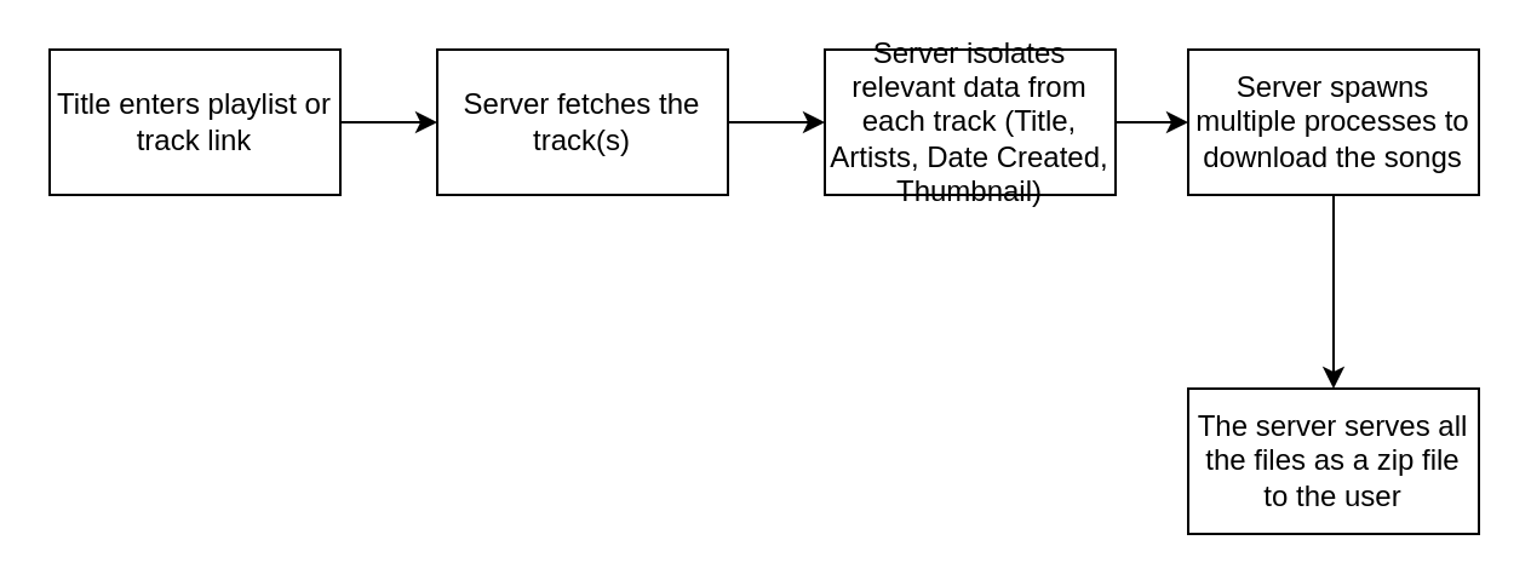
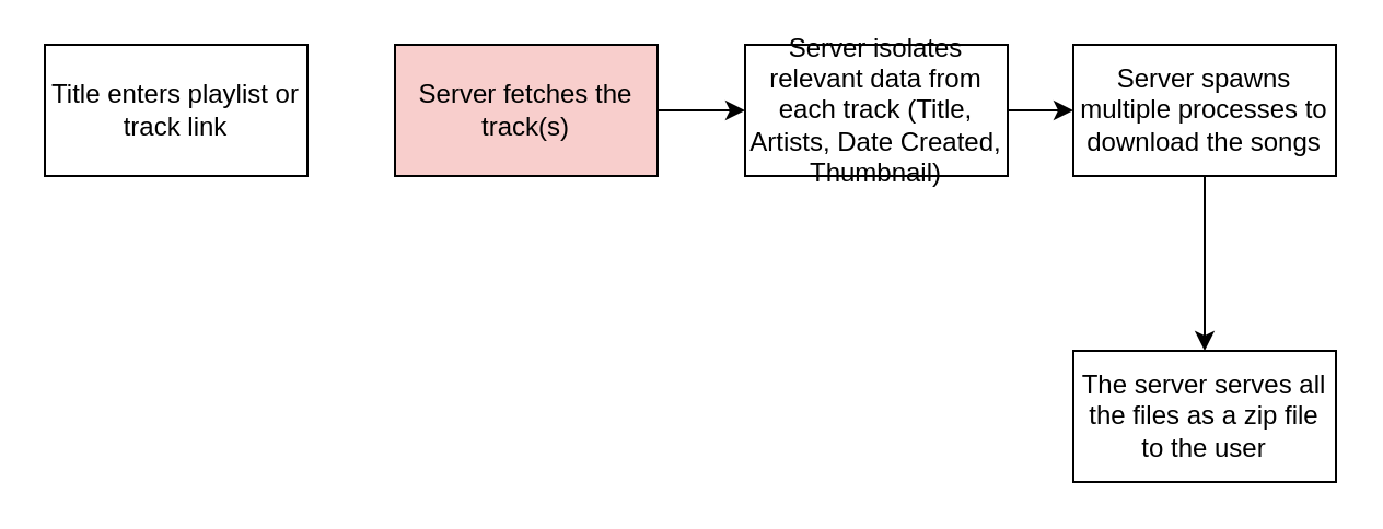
  <mxCell id="0" />
  <mxCell id="1" parent="0" />
- <mxCell id="2" value="" style="edgeStyle=none;html=1;" edge="1" parent="1" source="3" target="5"><mxGeometry relative="1" as="geometry" /></mxCell>
  <mxCell id="3" value="Title enters playlist or track link" style="rounded=0;whiteSpace=wrap;html=1;" vertex="1" parent="1"><mxGeometry x="20" y="20" width="120" height="60" as="geometry" /></mxCell>
  <mxCell id="4" value="" style="edgeStyle=none;html=1;" edge="1" parent="1" source="5" target="7"><mxGeometry relative="1" as="geometry" /></mxCell>
- <mxCell id="5" value="Server fetches the track(s)" style="rounded=0;whiteSpace=wrap;html=1;" vertex="1" parent="1"><mxGeometry x="180" y="20" width="120" height="60" as="geometry" /></mxCell>
+ <mxCell id="5" value="Server fetches the track(s)" style="rounded=0;whiteSpace=wrap;html=1;fillColor=#f8cecc;" vertex="1" parent="1"><mxGeometry x="180" y="20" width="120" height="60" as="geometry" /></mxCell>
  <mxCell id="6" value="" style="edgeStyle=none;html=1;" edge="1" parent="1" source="7" target="9"><mxGeometry relative="1" as="geometry" /></mxCell>
  <mxCell id="7" value="Server isolates relevant data from each track (Title, Artists, Date Created, Thumbnail)" style="rounded=0;whiteSpace=wrap;html=1;" vertex="1" parent="1"><mxGeometry x="340" y="20" width="120" height="60" as="geometry" /></mxCell>
  <mxCell id="8" value="" style="edgeStyle=none;html=1;" edge="1" parent="1" source="9" target="10"><mxGeometry relative="1" as="geometry" /></mxCell>
  <mxCell id="9" value="Server spawns multiple processes to download the songs" style="rounded=0;whiteSpace=wrap;html=1;" vertex="1" parent="1"><mxGeometry x="490" y="20" width="120" height="60" as="geometry" /></mxCell>
  <mxCell id="10" value="The server serves all the files as a zip file to the user" style="whiteSpace=wrap;html=1;rounded=0;" vertex="1" parent="1"><mxGeometry x="490" y="160" width="120" height="60" as="geometry" /></mxCell>
